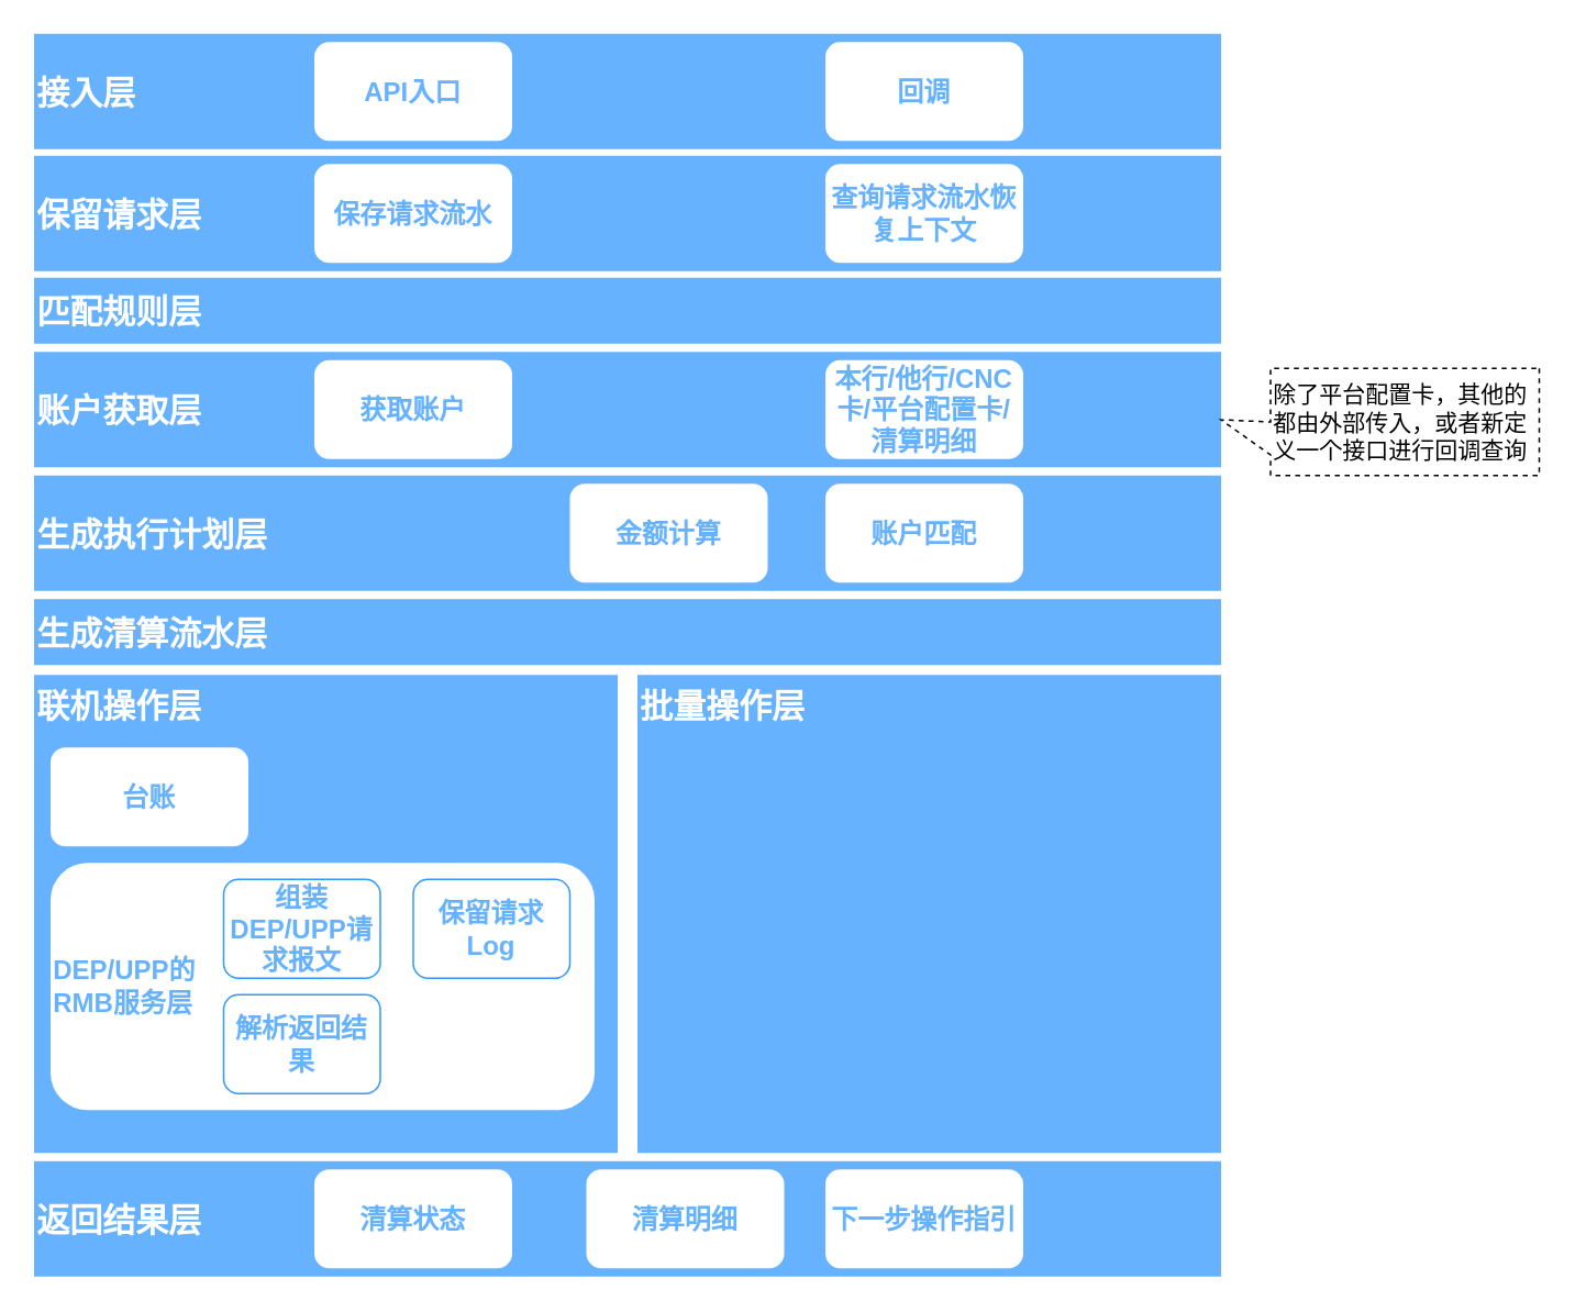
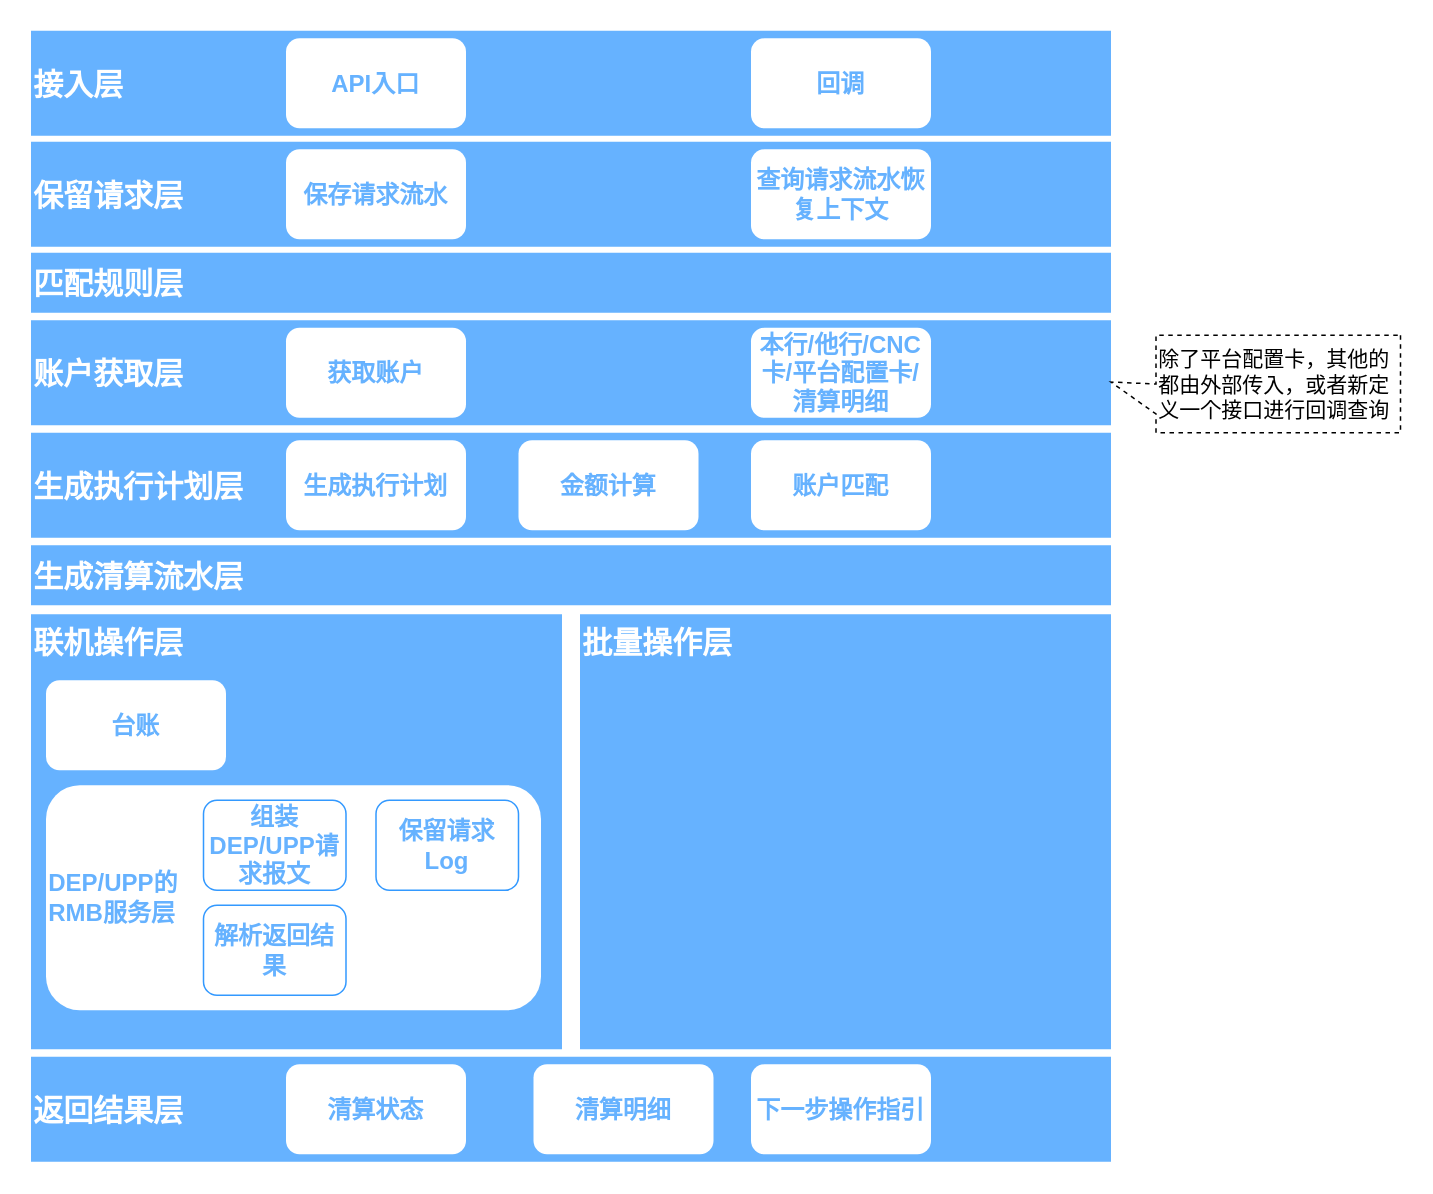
  <mxCell id="0" />
  <mxCell id="1" parent="0" />
  <mxCell id="2" value="联机操作层" style="rounded=0;whiteSpace=wrap;html=1;align=left;fillColor=#66B2FF;strokeColor=none;fontSize=20;fontStyle=1;fontColor=#ffffff;verticalAlign=top;" vertex="1" parent="1"><mxGeometry x="20" y="409" width="354" height="290" as="geometry" /></mxCell>
  <mxCell id="3" value="保留请求层" style="rounded=0;whiteSpace=wrap;html=1;align=left;fillColor=#66B2FF;strokeColor=none;fontFamily=Helvetica;fontSize=20;fontStyle=1;fontColor=#ffffff;" parent="1" vertex="1"><mxGeometry x="20" y="94" width="720" height="70" as="geometry" /></mxCell>
  <mxCell id="4" value="保存请求流水" style="rounded=1;whiteSpace=wrap;html=1;align=center;fontSize=16;strokeColor=none;fontColor=#66B2FF;fontStyle=1" parent="1" vertex="1"><mxGeometry x="190" y="99" width="120" height="60" as="geometry" /></mxCell>
  <mxCell id="5" value="查询请求流水恢复上下文" style="rounded=1;whiteSpace=wrap;html=1;align=center;fontSize=16;strokeColor=none;fontColor=#66B2FF;fontStyle=1" parent="1" vertex="1"><mxGeometry x="500" y="99" width="120" height="60" as="geometry" /></mxCell>
  <mxCell id="6" value="&lt;font style=&quot;font-size: 20px;&quot; color=&quot;#FFFFFF&quot;&gt;接入层&lt;/font&gt;" style="rounded=0;whiteSpace=wrap;html=1;align=left;fillColor=#66B2FF;strokeColor=none;fontFamily=Helvetica;fontSize=20;fontStyle=1;fontColor=#ffffff;" parent="1" vertex="1"><mxGeometry x="20" y="20" width="720" height="70" as="geometry" /></mxCell>
  <mxCell id="7" value="API入口" style="rounded=1;whiteSpace=wrap;html=1;align=center;fontSize=16;strokeColor=none;fontColor=#66B2FF;fontStyle=1" parent="1" vertex="1"><mxGeometry x="190" y="25" width="120" height="60" as="geometry" /></mxCell>
  <mxCell id="8" value="回调" style="rounded=1;whiteSpace=wrap;html=1;align=center;fontSize=16;strokeColor=none;fontColor=#66B2FF;fontStyle=1" parent="1" vertex="1"><mxGeometry x="500" y="25" width="120" height="60" as="geometry" /></mxCell>
  <mxCell id="9" value="&lt;font style=&quot;font-size: 20px&quot; color=&quot;#FFFFFF&quot;&gt;匹配规则层&lt;/font&gt;" style="rounded=0;whiteSpace=wrap;html=1;align=left;fillColor=#66B2FF;strokeColor=none;fontSize=20;fontStyle=1;fontColor=#ffffff;" parent="1" vertex="1"><mxGeometry x="20" y="168" width="720" height="40" as="geometry" /></mxCell>
  <mxCell id="10" value="&lt;font style=&quot;font-size: 20px&quot; color=&quot;#FFFFFF&quot;&gt;账户获取层&lt;/font&gt;" style="rounded=0;whiteSpace=wrap;html=1;align=left;fillColor=#66B2FF;strokeColor=none;fontSize=20;fontStyle=1;fontColor=#ffffff;" parent="1" vertex="1"><mxGeometry x="20" y="213" width="720" height="70" as="geometry" /></mxCell>
  <mxCell id="11" value="获取账户" style="rounded=1;whiteSpace=wrap;html=1;align=center;fontSize=16;strokeColor=none;fontColor=#66B2FF;fontStyle=1" parent="1" vertex="1"><mxGeometry x="190" y="218" width="120" height="60" as="geometry" /></mxCell>
  <mxCell id="12" value="本行/他行/CNC卡/平台配置卡/清算明细" style="rounded=1;whiteSpace=wrap;html=1;align=center;fontSize=16;strokeColor=none;fontColor=#66B2FF;fontStyle=1" parent="1" vertex="1"><mxGeometry x="500" y="218" width="120" height="60" as="geometry" /></mxCell>
  <mxCell id="13" value="除了平台配置卡，其他的都由外部传入，或者新定义一个接口进行回调查询" style="shape=callout;whiteSpace=wrap;html=1;perimeter=calloutPerimeter;strokeColor=#000000;fillColor=none;fontFamily=Helvetica;fontSize=14;fontColor=#000000;align=left;direction=south;position2=0.48;dashed=1;" parent="1" vertex="1"><mxGeometry x="740" y="223" width="193" height="65" as="geometry" /></mxCell>
  <mxCell id="14" value="&lt;font style=&quot;font-size: 20px&quot; color=&quot;#FFFFFF&quot;&gt;生成执行计划层&lt;/font&gt;" style="rounded=0;whiteSpace=wrap;html=1;align=left;fillColor=#66B2FF;strokeColor=none;fontSize=20;fontStyle=1;fontColor=#ffffff;" parent="1" vertex="1"><mxGeometry x="20" y="288" width="720" height="70" as="geometry" /></mxCell>
+ <mxCell id="15" value="生成执行计划" style="rounded=1;whiteSpace=wrap;html=1;align=center;fontSize=16;strokeColor=none;fontColor=#66B2FF;fontStyle=1" parent="1" vertex="1"><mxGeometry x="190" y="293" width="120" height="60" as="geometry" /></mxCell>
  <mxCell id="16" value="&lt;div&gt;账户匹配&lt;/div&gt;" style="rounded=1;whiteSpace=wrap;html=1;align=center;fontSize=16;strokeColor=none;fontColor=#66B2FF;fontStyle=1" parent="1" vertex="1"><mxGeometry x="500" y="293" width="120" height="60" as="geometry" /></mxCell>
  <mxCell id="17" value="&lt;div&gt;金额计算&lt;/div&gt;" style="rounded=1;whiteSpace=wrap;html=1;align=center;fontSize=16;strokeColor=none;fontColor=#66B2FF;fontStyle=1" parent="1" vertex="1"><mxGeometry x="345" y="293" width="120" height="60" as="geometry" /></mxCell>
  <mxCell id="18" value="&lt;font style=&quot;font-size: 20px&quot; color=&quot;#FFFFFF&quot;&gt;生成清算流水层&lt;/font&gt;" style="rounded=0;whiteSpace=wrap;html=1;align=left;fillColor=#66B2FF;strokeColor=none;fontSize=20;fontStyle=1;fontColor=#ffffff;" parent="1" vertex="1"><mxGeometry x="20" y="363" width="720" height="40" as="geometry" /></mxCell>
  <mxCell id="19" value="台账" style="rounded=1;whiteSpace=wrap;html=1;align=center;fontSize=16;strokeColor=none;fontColor=#66B2FF;fontStyle=1" vertex="1" parent="1"><mxGeometry x="30" y="453" width="120" height="60" as="geometry" /></mxCell>
  <mxCell id="20" value="&lt;div&gt;DEP/UPP的&lt;/div&gt;&lt;div&gt;RMB服务层&lt;/div&gt;" style="rounded=1;whiteSpace=wrap;html=1;align=left;fontSize=16;strokeColor=none;fontColor=#66B2FF;fontStyle=1" vertex="1" parent="1"><mxGeometry x="30" y="523" width="330" height="150" as="geometry" /></mxCell>
  <mxCell id="21" value="组装DEP/UPP请求报文" style="rounded=1;whiteSpace=wrap;html=1;align=center;fontSize=16;strokeColor=#3399FF;fontColor=#66B2FF;fontStyle=1" vertex="1" parent="1"><mxGeometry x="135" y="533" width="95" height="60" as="geometry" /></mxCell>
  <mxCell id="22" value="保留请求Log" style="rounded=1;whiteSpace=wrap;html=1;align=center;fontSize=16;strokeColor=#3399FF;fontColor=#66B2FF;fontStyle=1" vertex="1" parent="1"><mxGeometry x="250" y="533" width="95" height="60" as="geometry" /></mxCell>
  <mxCell id="23" value="解析返回结果" style="rounded=1;whiteSpace=wrap;html=1;align=center;fontSize=16;strokeColor=#3399FF;fontColor=#66B2FF;fontStyle=1" vertex="1" parent="1"><mxGeometry x="135" y="603" width="95" height="60" as="geometry" /></mxCell>
  <mxCell id="24" value="批量操作层" style="rounded=0;whiteSpace=wrap;html=1;align=left;fillColor=#66B2FF;strokeColor=none;fontSize=20;fontStyle=1;fontColor=#ffffff;verticalAlign=top;" vertex="1" parent="1"><mxGeometry x="386" y="409" width="354" height="290" as="geometry" /></mxCell>
  <mxCell id="25" value="返回结果层" style="rounded=0;whiteSpace=wrap;html=1;align=left;fillColor=#66B2FF;strokeColor=none;fontFamily=Helvetica;fontSize=20;fontStyle=1;fontColor=#ffffff;" vertex="1" parent="1"><mxGeometry x="20" y="704" width="720" height="70" as="geometry" /></mxCell>
  <mxCell id="26" value="清算状态" style="rounded=1;whiteSpace=wrap;html=1;align=center;fontSize=16;strokeColor=none;fontColor=#66B2FF;fontStyle=1" vertex="1" parent="1"><mxGeometry x="190" y="709" width="120" height="60" as="geometry" /></mxCell>
  <mxCell id="27" value="清算明细" style="rounded=1;whiteSpace=wrap;html=1;align=center;fontSize=16;strokeColor=none;fontColor=#66B2FF;fontStyle=1" vertex="1" parent="1"><mxGeometry x="355" y="709" width="120" height="60" as="geometry" /></mxCell>
  <mxCell id="28" value="下一步操作指引" style="rounded=1;whiteSpace=wrap;html=1;align=center;fontSize=16;strokeColor=none;fontColor=#66B2FF;fontStyle=1" vertex="1" parent="1"><mxGeometry x="500" y="709" width="120" height="60" as="geometry" /></mxCell>
